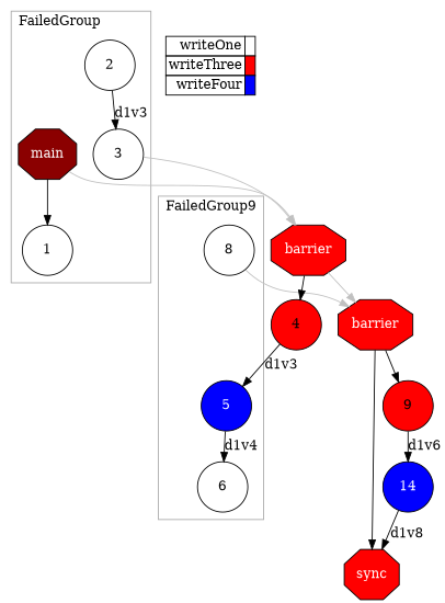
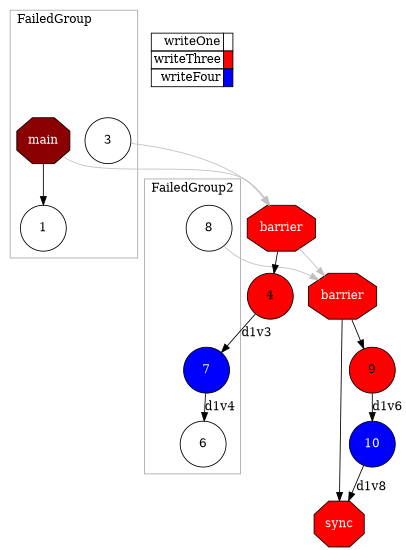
  digraph {
    compound=true
    labeljust=l
    newrank=true
    rankdir=TB
    node [fillcolor="#ffffff" fontcolor="#000000" shape=circle style=filled]
    n1 [fillcolor="#8B0000" fontcolor="#FFFFFF" height=0.75 label=main shape=octagon]
    1 [height=0.75]
-   2 [height=0.75]
    3 [height=0.75]
-   5 [fillcolor="#0000ff" fontcolor="#ffffff" height=0.75]
+   5 [fillcolor="#0000ff" fontcolor="#ffffff" height=0.75 label=7]
    6 [height=0.75]
    8 [height=0.75]
    n8 [fillcolor="#ff0000" fontcolor="#FFFFFF" height=0.75 label=barrier shape=octagon]
    4 [fillcolor="#ff0000" height=0.75]
    n10 [fillcolor="#ff0000" fontcolor="#FFFFFF" height=0.75 label=barrier shape=octagon]
    9 [fillcolor="#ff0000" height=0.75]
    n12 [fillcolor="#ff0000" fontcolor="#FFFFFF" height=0.75 label=sync shape=octagon]
-   10 [fillcolor="#0000ff" fontcolor="#ffffff" height=0.75 label=14]
+   10 [fillcolor="#0000ff" fontcolor="#ffffff" height=0.75]
    n14 [height=0.75 label=<       <table border="0" cellpadding="2" cellspacing="0" cellborder="1"> <tr> <td align="right">writeOne</td> <td bgcolor="#ffffff">&nbsp;</td> </tr> <tr> <td align="right">writeThree</td> <td bgcolor="#ff0000">&nbsp;</td> </tr> <tr> <td align="right">writeFour</td> <td bgcolor="#0000ff">&nbsp;</td> </tr>       </table>     > shape=plaintext fillcolor="" fontcolor="" style=""]
    subgraph sub_1 {
      ranksep=0.20
      n8
      4
      n10
      9
      n12
      10
      subgraph cluster_2 {
        color="#A9A9A9"
        label=FailedGroup
        ranksep=0.20
        shape=rect
        n1
        1
-       2
        3
      }
      subgraph cluster_3 {
        color="#A9A9A9"
-       label=FailedGroup9
+       label=FailedGroup2
        ranksep=0.20
        shape=rect
        5
        6
        8
      }
    }
    subgraph sub_4 {
      label=Legend
      rank=sink
      ranksep=0.20
      n14
    }
    n1 -> 1
    n1 -> n8 [color=grey]
-   2 -> 3 [label=d1v3]
    3 -> n8 [color=grey]
    5 -> 6 [label=d1v4]
    8 -> n10 [color=grey]
    n8 -> 4
    n8 -> n10 [color=grey]
    4 -> 5 [label=d1v3]
    n10 -> 9
    n10 -> n12
    9 -> 10 [label=d1v6]
    10 -> n12 [label=d1v8]
  }
